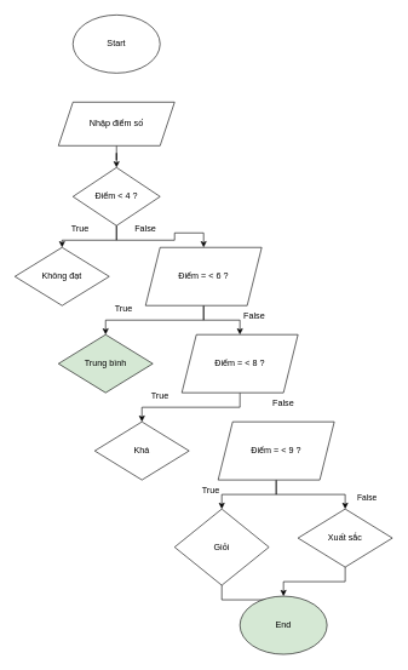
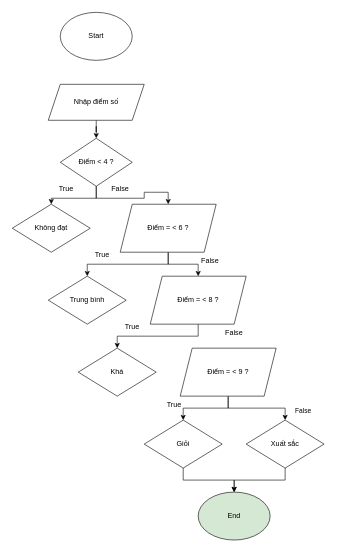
  <mxCell id="0" />
  <mxCell id="1" parent="0" />
  <mxCell id="2" value="Start" style="ellipse;whiteSpace=wrap;html=1;" vertex="1" parent="1"><mxGeometry x="100" width="120" height="80" as="geometry" y="20" /></mxCell>
  <mxCell id="3" value="" style="edgeStyle=orthogonalEdgeStyle;rounded=0;orthogonalLoop=1;jettySize=auto;html=1;" edge="1" parent="1" source="4" target="7"><mxGeometry relative="1" as="geometry" /></mxCell>
  <mxCell id="4" value="Nhập điểm số" style="shape=parallelogram;perimeter=parallelogramPerimeter;whiteSpace=wrap;html=1;fixedSize=1;" vertex="1" parent="1"><mxGeometry x="80" y="140" width="160" height="60" as="geometry" /></mxCell>
  <mxCell id="5" value="" style="edgeStyle=orthogonalEdgeStyle;rounded=0;orthogonalLoop=1;jettySize=auto;html=1;" edge="1" parent="1" source="7" target="8"><mxGeometry relative="1" as="geometry"><Array as="points"><mxPoint x="160" y="330" /><mxPoint x="85" y="330" /></Array></mxGeometry></mxCell>
  <mxCell id="6" style="edgeStyle=orthogonalEdgeStyle;rounded=0;orthogonalLoop=1;jettySize=auto;html=1;exitX=0.5;exitY=1;exitDx=0;exitDy=0;entryX=0.5;entryY=0;entryDx=0;entryDy=0;" edge="1" parent="1" source="7" target="12"><mxGeometry relative="1" as="geometry" /></mxCell>
  <mxCell id="7" value="Điểm &amp;lt; 4 ?" style="rhombus;whiteSpace=wrap;html=1;" vertex="1" parent="1"><mxGeometry x="100" y="230" width="120" height="80" as="geometry" /></mxCell>
  <mxCell id="8" value="Không đạt" style="rhombus;whiteSpace=wrap;html=1;" vertex="1" parent="1"><mxGeometry x="20" y="340" width="130" height="80" as="geometry" /></mxCell>
- <mxCell id="9" value="Trung bình" style="rhombus;whiteSpace=wrap;html=1;fillColor=#d5e8d4;" vertex="1" parent="1"><mxGeometry x="80" y="460" width="130" height="80" as="geometry" /></mxCell>
+ <mxCell id="9" value="Trung bình" style="rhombus;whiteSpace=wrap;html=1;" vertex="1" parent="1"><mxGeometry x="80" y="460" width="130" height="80" as="geometry" /></mxCell>
  <mxCell id="10" value="" style="edgeStyle=orthogonalEdgeStyle;rounded=0;orthogonalLoop=1;jettySize=auto;html=1;" edge="1" parent="1" source="12" target="14"><mxGeometry relative="1" as="geometry"><Array as="points"><mxPoint x="280" y="440" /><mxPoint x="330" y="440" /></Array></mxGeometry></mxCell>
  <mxCell id="11" style="edgeStyle=orthogonalEdgeStyle;rounded=0;orthogonalLoop=1;jettySize=auto;html=1;exitX=0.5;exitY=1;exitDx=0;exitDy=0;" edge="1" parent="1" source="12" target="9"><mxGeometry relative="1" as="geometry" /></mxCell>
  <mxCell id="12" value="Điểm = &amp;lt; 6 ?" style="shape=parallelogram;perimeter=parallelogramPerimeter;whiteSpace=wrap;html=1;fixedSize=1;" vertex="1" parent="1"><mxGeometry x="200" y="340" width="160" height="80" as="geometry" /></mxCell>
  <mxCell id="13" style="edgeStyle=orthogonalEdgeStyle;rounded=0;orthogonalLoop=1;jettySize=auto;html=1;exitX=0.5;exitY=1;exitDx=0;exitDy=0;" edge="1" parent="1" source="14" target="15"><mxGeometry relative="1" as="geometry" /></mxCell>
  <mxCell id="14" value="Điểm = &amp;lt; 8 ?" style="shape=parallelogram;perimeter=parallelogramPerimeter;whiteSpace=wrap;html=1;fixedSize=1;" vertex="1" parent="1"><mxGeometry x="250" y="460" width="160" height="80" as="geometry" /></mxCell>
  <mxCell id="15" value="Khá" style="rhombus;whiteSpace=wrap;html=1;" vertex="1" parent="1"><mxGeometry x="130" y="580" width="130" height="80" as="geometry" /></mxCell>
  <mxCell id="16" value="" style="edgeStyle=orthogonalEdgeStyle;rounded=0;orthogonalLoop=1;jettySize=auto;html=1;" edge="1" parent="1" source="18" target="22"><mxGeometry relative="1" as="geometry" /></mxCell>
  <mxCell id="17" style="edgeStyle=orthogonalEdgeStyle;rounded=0;orthogonalLoop=1;jettySize=auto;html=1;exitX=0.5;exitY=1;exitDx=0;exitDy=0;entryX=0.5;entryY=0;entryDx=0;entryDy=0;" edge="1" parent="1" source="18" target="20"><mxGeometry relative="1" as="geometry" /></mxCell>
  <mxCell id="18" value="Điểm = &amp;lt; 9 ?" style="shape=parallelogram;perimeter=parallelogramPerimeter;whiteSpace=wrap;html=1;fixedSize=1;" vertex="1" parent="1"><mxGeometry x="300" y="580" width="160" height="80" as="geometry" /></mxCell>
  <mxCell id="19" value="" style="edgeStyle=orthogonalEdgeStyle;rounded=0;orthogonalLoop=1;jettySize=auto;html=1;" edge="1" parent="1" source="20" target="23"><mxGeometry relative="1" as="geometry" /></mxCell>
- <mxCell id="20" value="Giỏi" style="rhombus;whiteSpace=wrap;html=1;" vertex="1" parent="1"><mxGeometry x="240" y="700" width="130" height="105" as="geometry" /></mxCell>
+ <mxCell id="20" value="Giỏi" style="rhombus;whiteSpace=wrap;html=1;" vertex="1" parent="1"><mxGeometry x="240" y="700" width="130" height="80" as="geometry" /></mxCell>
  <mxCell id="21" value="" style="edgeStyle=orthogonalEdgeStyle;rounded=0;orthogonalLoop=1;jettySize=auto;html=1;" edge="1" parent="1" source="22" target="23"><mxGeometry relative="1" as="geometry" /></mxCell>
  <mxCell id="22" value="Xuất sắc" style="rhombus;whiteSpace=wrap;html=1;" vertex="1" parent="1"><mxGeometry x="410" y="700" width="130" height="80" as="geometry" /></mxCell>
  <mxCell id="23" value="End" style="ellipse;whiteSpace=wrap;html=1;fillColor=#d5e8d4;" vertex="1" parent="1"><mxGeometry x="330" y="820" width="120" height="80" as="geometry" /></mxCell>
  <mxCell id="24" value="True" style="text;html=1;align=center;verticalAlign=middle;whiteSpace=wrap;rounded=0;" vertex="1" parent="1"><mxGeometry x="80" y="300" width="60" height="30" as="geometry" /></mxCell>
  <mxCell id="25" value="False" style="text;html=1;align=center;verticalAlign=middle;whiteSpace=wrap;rounded=0;" vertex="1" parent="1"><mxGeometry x="170" y="300" width="60" height="30" as="geometry" /></mxCell>
  <mxCell id="26" value="True" style="text;html=1;align=center;verticalAlign=middle;whiteSpace=wrap;rounded=0;" vertex="1" parent="1"><mxGeometry x="140" y="410" width="60" height="30" as="geometry" /></mxCell>
  <mxCell id="27" value="False" style="text;html=1;align=center;verticalAlign=middle;whiteSpace=wrap;rounded=0;" vertex="1" parent="1"><mxGeometry x="320" y="420" width="60" height="30" as="geometry" /></mxCell>
  <mxCell id="28" value="True" style="text;html=1;align=center;verticalAlign=middle;whiteSpace=wrap;rounded=0;" vertex="1" parent="1"><mxGeometry x="190" y="530" width="60" height="30" as="geometry" /></mxCell>
  <mxCell id="29" value="False" style="text;html=1;align=center;verticalAlign=middle;whiteSpace=wrap;rounded=0;" vertex="1" parent="1"><mxGeometry x="360" y="540" width="60" height="30" as="geometry" /></mxCell>
  <mxCell id="30" value="True" style="text;html=1;align=center;verticalAlign=middle;whiteSpace=wrap;rounded=0;" vertex="1" parent="1"><mxGeometry x="260" y="660" width="60" height="30" as="geometry" /></mxCell>
  <mxCell id="31" value="False" style="edgeStyle=orthogonalEdgeStyle;rounded=0;orthogonalLoop=1;jettySize=auto;html=1;exitX=0.75;exitY=1;exitDx=0;exitDy=0;entryX=0.75;entryY=0.667;entryDx=0;entryDy=0;entryPerimeter=0;" edge="1" parent="1"><mxGeometry x="0.001" relative="1" as="geometry"><mxPoint x="505" y="690" as="sourcePoint" /><mxPoint x="505" y="680.01" as="targetPoint" /><mxPoint as="offset" /></mxGeometry></mxCell>
